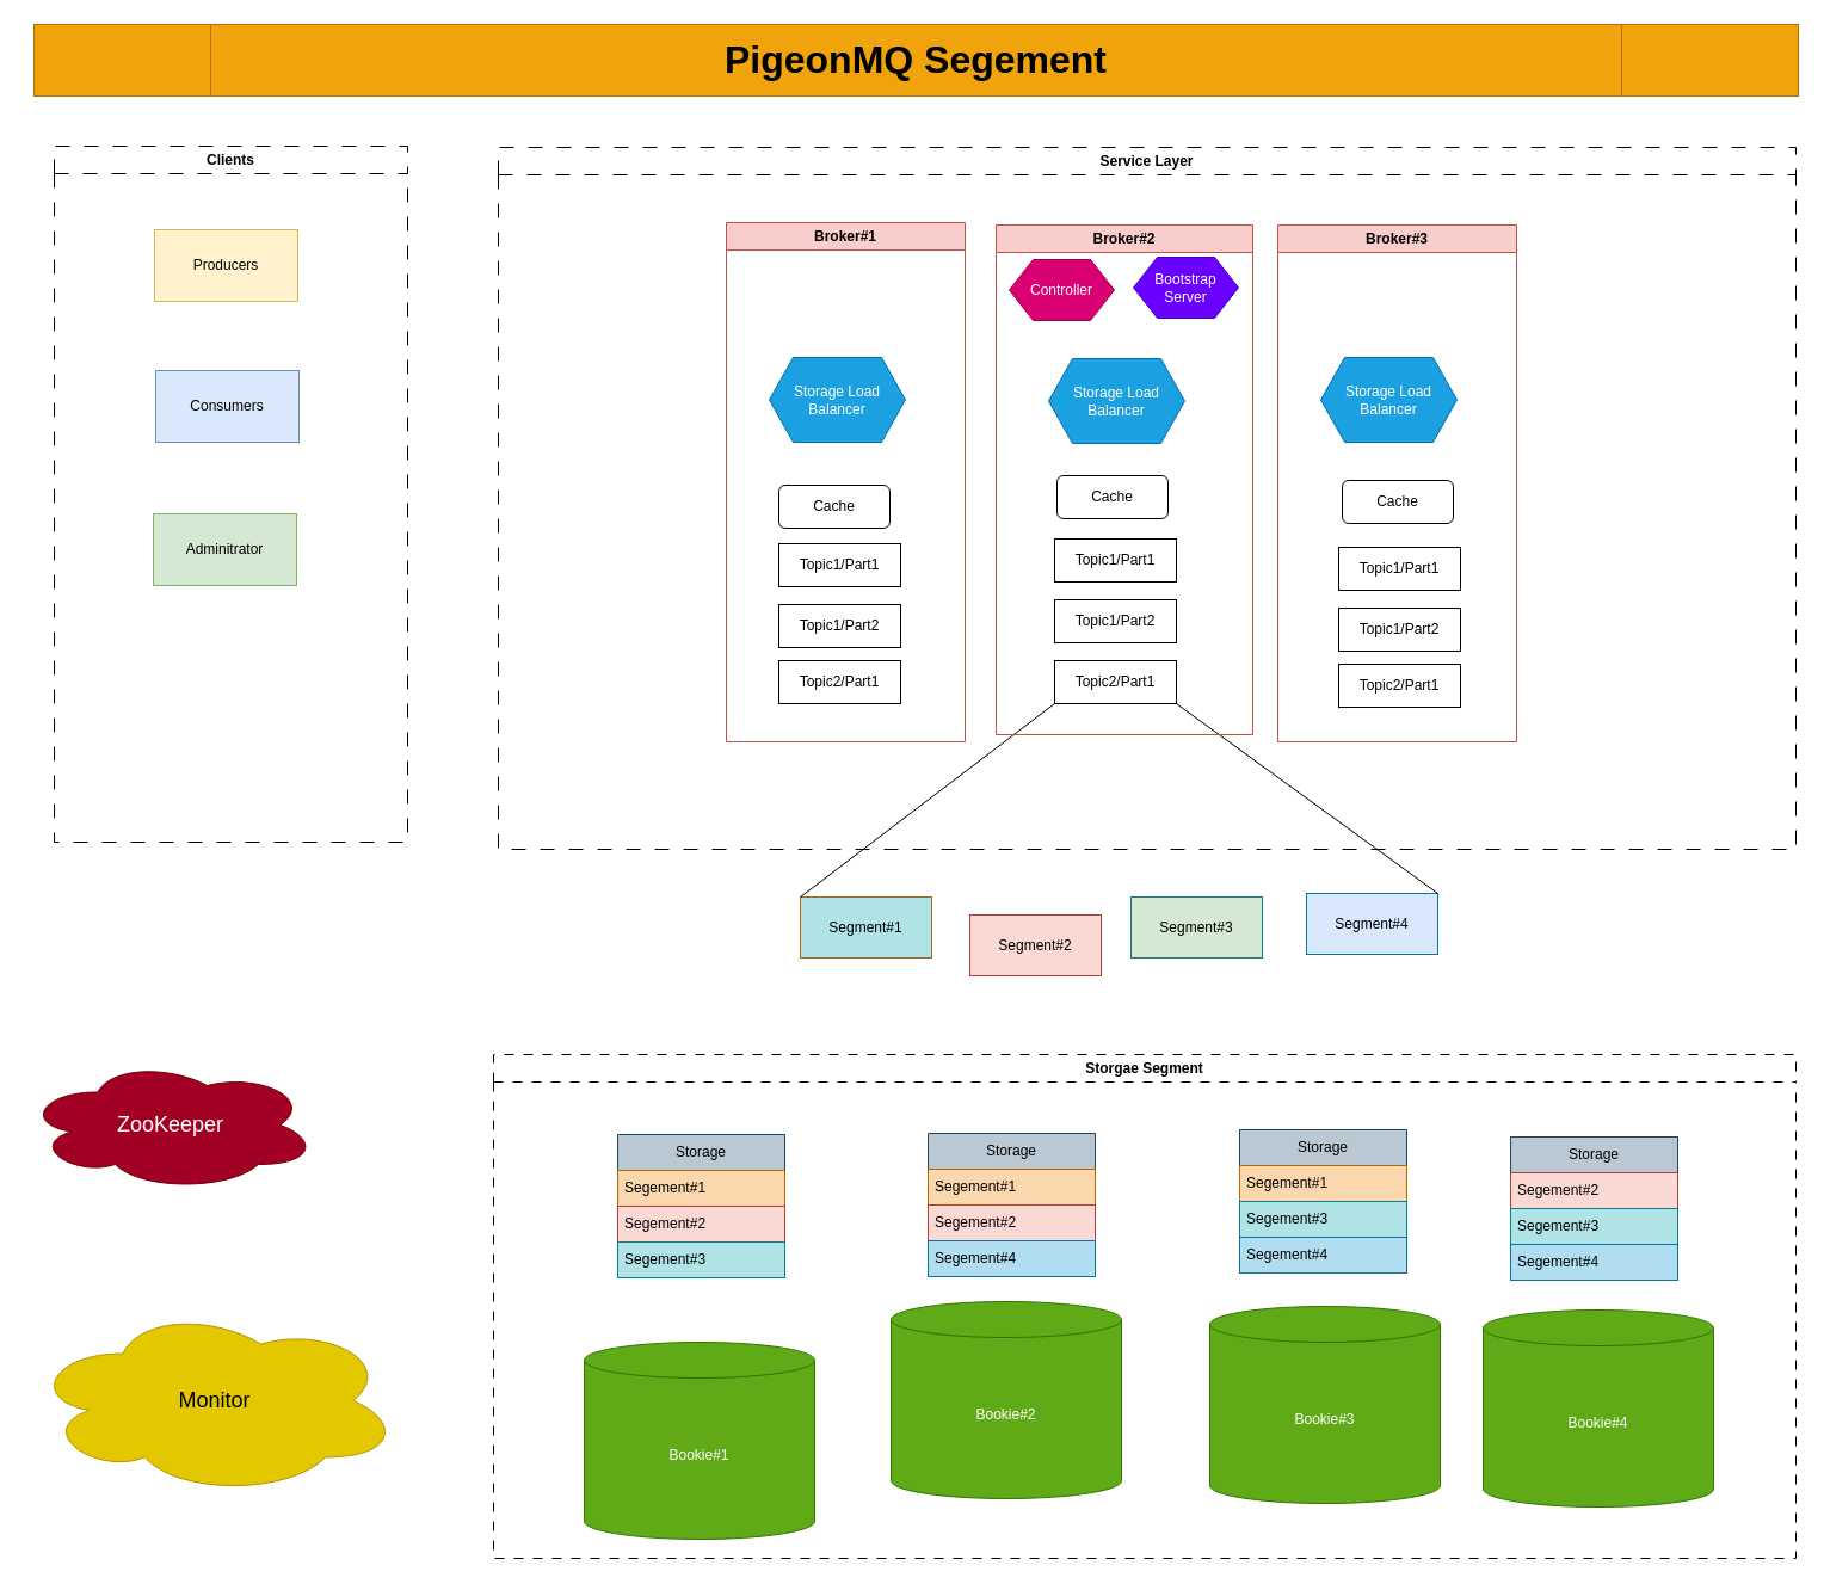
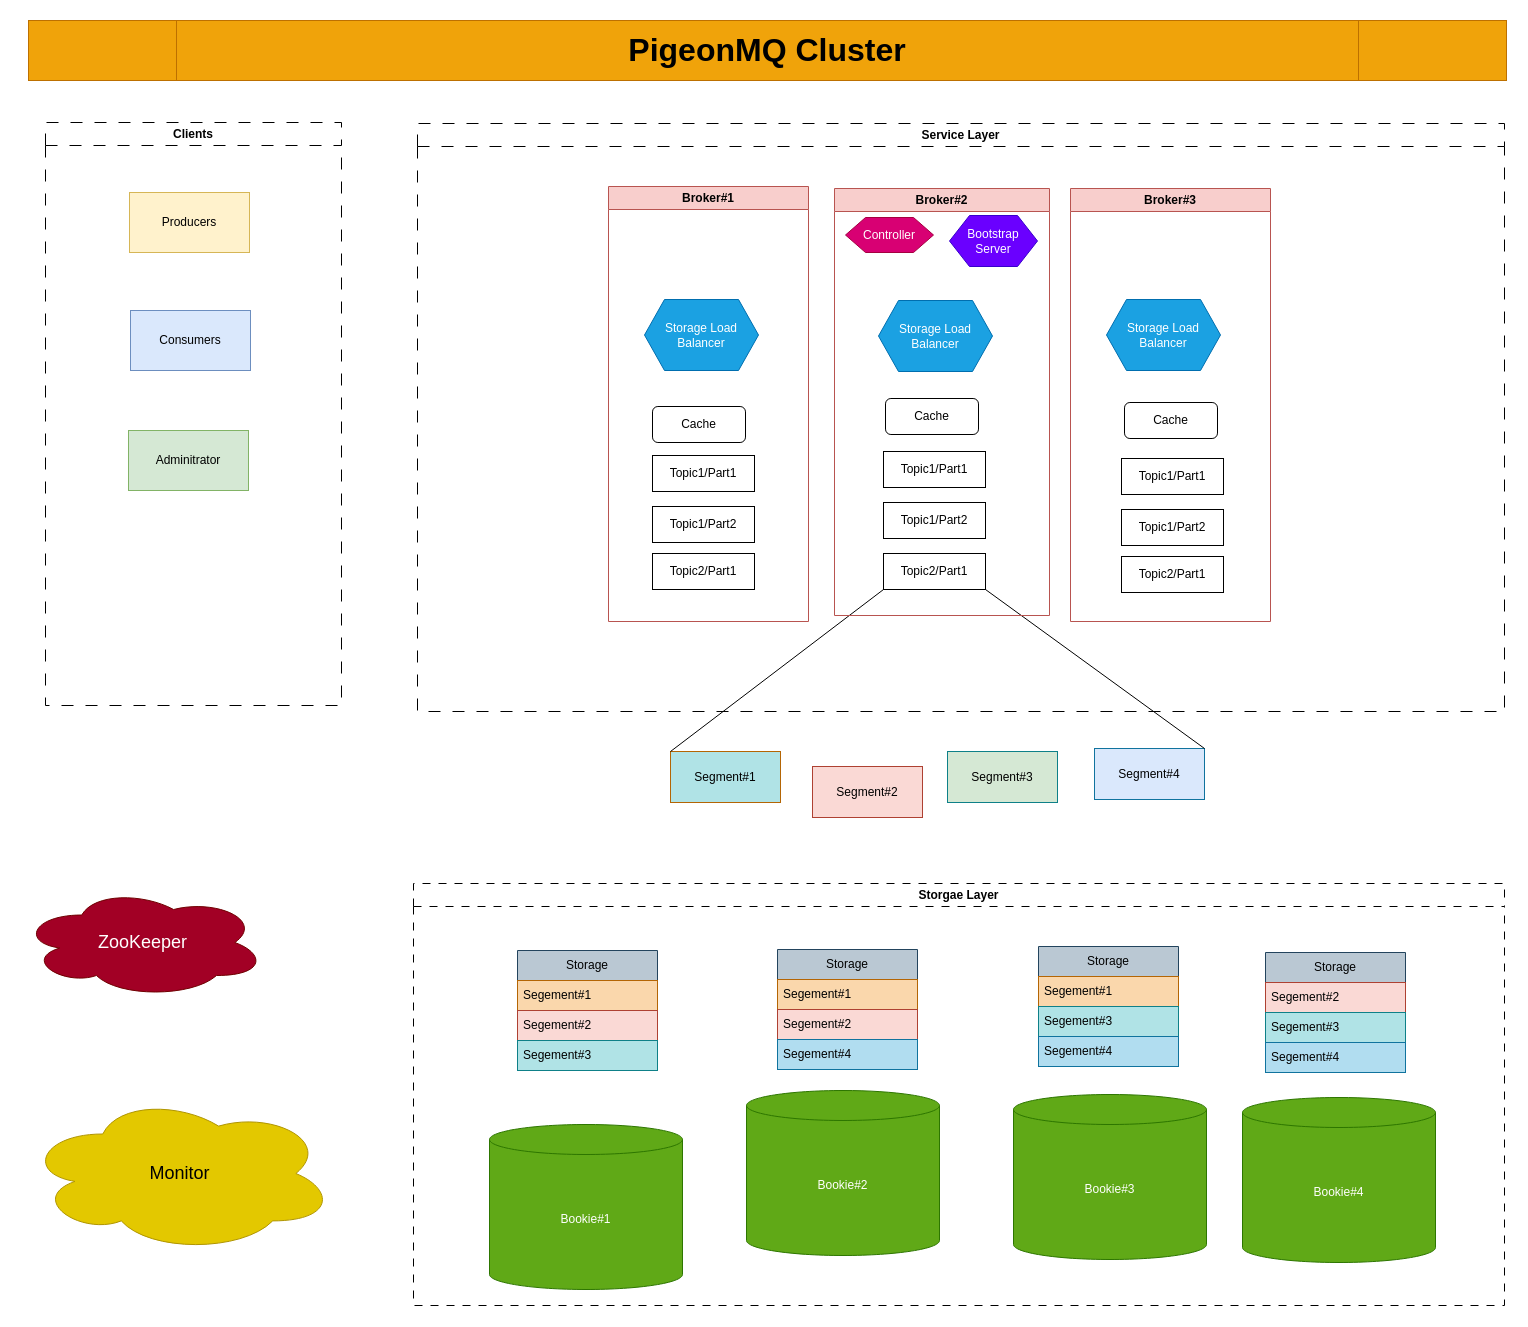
  <mxCell id="0" />
  <mxCell id="1" parent="0" />
- <mxCell id="2" value="&lt;font style=&quot;font-size: 32px;&quot;&gt;PigeonMQ Segement&lt;/font&gt;" style="shape=process;whiteSpace=wrap;html=1;backgroundOutline=1;fillColor=#f0a30a;fontColor=#000000;strokeColor=#BD7000;fontSize=32;fontStyle=1" parent="1" vertex="1"><mxGeometry x="28" y="20" width="1478" height="60" as="geometry" /></mxCell>
+ <mxCell id="2" value="&lt;font style=&quot;font-size: 32px;&quot;&gt;PigeonMQ Cluster&lt;/font&gt;" style="shape=process;whiteSpace=wrap;html=1;backgroundOutline=1;fillColor=#f0a30a;fontColor=#000000;strokeColor=#BD7000;fontSize=32;fontStyle=1" parent="1" vertex="1"><mxGeometry x="28" y="20" width="1478" height="60" as="geometry" /></mxCell>
  <mxCell id="3" value="Segment#1" style="rounded=0;whiteSpace=wrap;html=1;fillColor=#b0e3e6;strokeColor=#b46504;" parent="1" vertex="1"><mxGeometry x="670" y="751" width="110" height="51" as="geometry" /></mxCell>
  <mxCell id="4" value="ZooKeeper" style="ellipse;shape=cloud;whiteSpace=wrap;html=1;fillColor=#a20025;fontColor=#ffffff;strokeColor=#6F0000;fontSize=18;" parent="1" vertex="1"><mxGeometry x="20" y="887" width="245" height="110" as="geometry" /></mxCell>
  <mxCell id="5" value="Segment#2" style="rounded=0;whiteSpace=wrap;html=1;fillColor=#fad9d5;strokeColor=#ae4132;" parent="1" vertex="1"><mxGeometry x="812" y="766" width="110" height="51" as="geometry" /></mxCell>
  <mxCell id="6" value="Segment#3" style="rounded=0;whiteSpace=wrap;html=1;fillColor=#d5e8d4;strokeColor=#0e8088;" parent="1" vertex="1"><mxGeometry x="947" y="751" width="110" height="51" as="geometry" /></mxCell>
  <mxCell id="7" value="Segment#4" style="rounded=0;whiteSpace=wrap;html=1;fillColor=#dae8fc;strokeColor=#10739e;" parent="1" vertex="1"><mxGeometry x="1094" y="748" width="110" height="51" as="geometry" /></mxCell>
  <mxCell id="8" value="" style="endArrow=none;html=1;rounded=0;entryX=0;entryY=1;entryDx=0;entryDy=0;exitX=0;exitY=0;exitDx=0;exitDy=0;" parent="1" source="3" target="30" edge="1"><mxGeometry width="50" height="50" relative="1" as="geometry"><mxPoint x="740" y="673" as="sourcePoint" /><mxPoint x="790" y="623" as="targetPoint" /></mxGeometry></mxCell>
  <mxCell id="9" value="" style="endArrow=none;html=1;rounded=0;entryX=1;entryY=0;entryDx=0;entryDy=0;exitX=1;exitY=1;exitDx=0;exitDy=0;" parent="1" source="30" target="7" edge="1"><mxGeometry width="50" height="50" relative="1" as="geometry"><mxPoint x="636" y="496" as="sourcePoint" /><mxPoint x="844" y="695.711" as="targetPoint" /></mxGeometry></mxCell>
  <mxCell id="10" value="Clients" style="swimlane;whiteSpace=wrap;html=1;dashed=1;dashPattern=12 12;" parent="1" vertex="1"><mxGeometry x="45" y="122" width="296" height="583" as="geometry" /></mxCell>
  <mxCell id="11" value="Producers" style="rounded=0;whiteSpace=wrap;html=1;fillColor=#fff2cc;strokeColor=#d6b656;" parent="10" vertex="1"><mxGeometry x="84" y="70" width="120" height="60" as="geometry" /></mxCell>
  <mxCell id="12" value="Consumers" style="rounded=0;whiteSpace=wrap;html=1;fillColor=#dae8fc;strokeColor=#6c8ebf;" parent="10" vertex="1"><mxGeometry x="85" y="188" width="120" height="60" as="geometry" /></mxCell>
  <mxCell id="13" value="Adminitrator" style="rounded=0;whiteSpace=wrap;html=1;fillColor=#d5e8d4;strokeColor=#82b366;" parent="10" vertex="1"><mxGeometry x="83" y="308" width="120" height="60" as="geometry" /></mxCell>
  <mxCell id="14" value="Service Layer" style="swimlane;whiteSpace=wrap;html=1;dashed=1;dashPattern=12 12;" parent="1" vertex="1"><mxGeometry x="417" y="123" width="1087" height="588" as="geometry" /></mxCell>
  <mxCell id="15" value="Broker#1" style="swimlane;whiteSpace=wrap;html=1;fillColor=#f8cecc;strokeColor=#b85450;" parent="14" vertex="1"><mxGeometry x="191" y="63" width="200" height="435" as="geometry" /></mxCell>
  <mxCell id="16" value="Topic1/Part2" style="rounded=0;whiteSpace=wrap;html=1;" parent="15" vertex="1"><mxGeometry x="44" y="320" width="102" height="36" as="geometry" /></mxCell>
  <mxCell id="17" value="Topic1/Part1" style="rounded=0;whiteSpace=wrap;html=1;" parent="15" vertex="1"><mxGeometry x="44" y="269" width="102" height="36" as="geometry" /></mxCell>
  <mxCell id="18" value="Topic2/Part1" style="rounded=0;whiteSpace=wrap;html=1;" parent="15" vertex="1"><mxGeometry x="44" y="367" width="102" height="36" as="geometry" /></mxCell>
  <mxCell id="19" value="Cache" style="rounded=1;whiteSpace=wrap;html=1;" parent="15" vertex="1"><mxGeometry x="44" y="220" width="93" height="36" as="geometry" /></mxCell>
  <mxCell id="20" value="Storage Load Balancer" style="shape=hexagon;perimeter=hexagonPerimeter2;whiteSpace=wrap;html=1;fixedSize=1;fillColor=#1ba1e2;fontColor=#ffffff;strokeColor=#006EAF;" parent="15" vertex="1"><mxGeometry x="36" y="113" width="114" height="71" as="geometry" /></mxCell>
  <mxCell id="21" value="Broker#3" style="swimlane;whiteSpace=wrap;html=1;fillColor=#f8cecc;strokeColor=#b85450;" parent="14" vertex="1"><mxGeometry x="653" y="65" width="200" height="433" as="geometry" /></mxCell>
  <mxCell id="22" value="Topic1/Part2" style="rounded=0;whiteSpace=wrap;html=1;" parent="21" vertex="1"><mxGeometry x="51" y="321" width="102" height="36" as="geometry" /></mxCell>
  <mxCell id="23" value="Topic1/Part1" style="rounded=0;whiteSpace=wrap;html=1;" parent="21" vertex="1"><mxGeometry x="51" y="270" width="102" height="36" as="geometry" /></mxCell>
  <mxCell id="24" value="Topic2/Part1" style="rounded=0;whiteSpace=wrap;html=1;" parent="21" vertex="1"><mxGeometry x="51" y="368" width="102" height="36" as="geometry" /></mxCell>
  <mxCell id="25" value="Cache" style="rounded=1;whiteSpace=wrap;html=1;" parent="21" vertex="1"><mxGeometry x="54" y="214" width="93" height="36" as="geometry" /></mxCell>
  <mxCell id="26" value="Storage Load Balancer" style="shape=hexagon;perimeter=hexagonPerimeter2;whiteSpace=wrap;html=1;fixedSize=1;fillColor=#1ba1e2;fontColor=#ffffff;strokeColor=#006EAF;" parent="21" vertex="1"><mxGeometry x="36" y="111" width="114" height="71" as="geometry" /></mxCell>
  <mxCell id="27" value="Broker#2" style="swimlane;whiteSpace=wrap;html=1;fillColor=#f8cecc;strokeColor=#b85450;" parent="14" vertex="1"><mxGeometry x="417" y="65" width="215" height="427" as="geometry" /></mxCell>
  <mxCell id="28" value="Topic1/Part2" style="rounded=0;whiteSpace=wrap;html=1;" parent="27" vertex="1"><mxGeometry x="49" y="314" width="102" height="36" as="geometry" /></mxCell>
  <mxCell id="29" value="Topic1/Part1" style="rounded=0;whiteSpace=wrap;html=1;" parent="27" vertex="1"><mxGeometry x="49" y="263" width="102" height="36" as="geometry" /></mxCell>
  <mxCell id="30" value="Topic2/Part1" style="rounded=0;whiteSpace=wrap;html=1;" parent="27" vertex="1"><mxGeometry x="49" y="365" width="102" height="36" as="geometry" /></mxCell>
  <mxCell id="31" value="Cache" style="rounded=1;whiteSpace=wrap;html=1;" parent="27" vertex="1"><mxGeometry x="51" y="210" width="93" height="36" as="geometry" /></mxCell>
- <mxCell id="32" value="Controller" style="shape=hexagon;perimeter=hexagonPerimeter2;whiteSpace=wrap;html=1;fixedSize=1;fillColor=#d80073;fontColor=#ffffff;strokeColor=#A50040;" parent="27" vertex="1"><mxGeometry x="11" y="29" width="88" height="51" as="geometry" /></mxCell>
+ <mxCell id="32" value="Controller" style="shape=hexagon;perimeter=hexagonPerimeter2;whiteSpace=wrap;html=1;fixedSize=1;fillColor=#d80073;fontColor=#ffffff;strokeColor=#A50040;" parent="27" vertex="1"><mxGeometry x="11" y="29" width="88" height="35" as="geometry" /></mxCell>
  <mxCell id="33" value="Bootstrap Server" style="shape=hexagon;perimeter=hexagonPerimeter2;whiteSpace=wrap;html=1;fixedSize=1;fillColor=#6a00ff;fontColor=#ffffff;strokeColor=#3700CC;" parent="27" vertex="1"><mxGeometry x="115" y="27" width="88" height="51" as="geometry" /></mxCell>
  <mxCell id="34" value="Storage Load Balancer" style="shape=hexagon;perimeter=hexagonPerimeter2;whiteSpace=wrap;html=1;fixedSize=1;fillColor=#1ba1e2;fontColor=#ffffff;strokeColor=#006EAF;" parent="27" vertex="1"><mxGeometry x="44" y="112" width="114" height="71" as="geometry" /></mxCell>
- <mxCell id="35" value="Storgae Segment" style="swimlane;whiteSpace=wrap;html=1;dashed=1;dashPattern=8 8;" parent="1" vertex="1"><mxGeometry x="413" y="883" width="1091" height="422" as="geometry" /></mxCell>
+ <mxCell id="35" value="Storgae Layer" style="swimlane;whiteSpace=wrap;html=1;dashed=1;dashPattern=8 8;" parent="1" vertex="1"><mxGeometry x="413" y="883" width="1091" height="422" as="geometry" /></mxCell>
  <mxCell id="36" value="Bookie#1" style="shape=cylinder3;whiteSpace=wrap;html=1;boundedLbl=1;backgroundOutline=1;size=15;fillColor=#60a917;fontColor=#ffffff;strokeColor=#2D7600;" parent="35" vertex="1"><mxGeometry x="76" y="241" width="193" height="165" as="geometry" /></mxCell>
  <mxCell id="37" value="Bookie#2" style="shape=cylinder3;whiteSpace=wrap;html=1;boundedLbl=1;backgroundOutline=1;size=15;fillColor=#60a917;fontColor=#ffffff;strokeColor=#2D7600;" parent="35" vertex="1"><mxGeometry x="333" y="207" width="193" height="165" as="geometry" /></mxCell>
  <mxCell id="38" value="Bookie#3" style="shape=cylinder3;whiteSpace=wrap;html=1;boundedLbl=1;backgroundOutline=1;size=15;fillColor=#60a917;fontColor=#ffffff;strokeColor=#2D7600;" parent="35" vertex="1"><mxGeometry x="600" y="211" width="193" height="165" as="geometry" /></mxCell>
  <mxCell id="39" value="Bookie#4" style="shape=cylinder3;whiteSpace=wrap;html=1;boundedLbl=1;backgroundOutline=1;size=15;fillColor=#60a917;fontColor=#ffffff;strokeColor=#2D7600;" parent="35" vertex="1"><mxGeometry x="829" y="214" width="193" height="165" as="geometry" /></mxCell>
  <mxCell id="40" value="Storage" style="swimlane;fontStyle=0;childLayout=stackLayout;horizontal=1;startSize=30;horizontalStack=0;resizeParent=1;resizeParentMax=0;resizeLast=0;collapsible=1;marginBottom=0;whiteSpace=wrap;html=1;fillColor=#bac8d3;strokeColor=#23445d;" parent="35" vertex="1"><mxGeometry x="104" y="67" width="140" height="120" as="geometry"><mxRectangle x="-318" y="594" width="54" height="30" as="alternateBounds" /></mxGeometry></mxCell>
  <mxCell id="41" value="Segement#1" style="text;strokeColor=#b46504;fillColor=#fad7ac;align=left;verticalAlign=middle;spacingLeft=4;spacingRight=4;overflow=hidden;points=[[0,0.5],[1,0.5]];portConstraint=eastwest;rotatable=0;whiteSpace=wrap;html=1;" parent="40" vertex="1"><mxGeometry y="30" width="140" height="30" as="geometry" /></mxCell>
  <mxCell id="42" value="Segement#2" style="text;strokeColor=#ae4132;fillColor=#fad9d5;align=left;verticalAlign=middle;spacingLeft=4;spacingRight=4;overflow=hidden;points=[[0,0.5],[1,0.5]];portConstraint=eastwest;rotatable=0;whiteSpace=wrap;html=1;" parent="40" vertex="1"><mxGeometry y="60" width="140" height="30" as="geometry" /></mxCell>
  <mxCell id="43" value="Segement#3" style="text;strokeColor=#0e8088;fillColor=#b0e3e6;align=left;verticalAlign=middle;spacingLeft=4;spacingRight=4;overflow=hidden;points=[[0,0.5],[1,0.5]];portConstraint=eastwest;rotatable=0;whiteSpace=wrap;html=1;" parent="40" vertex="1"><mxGeometry y="90" width="140" height="30" as="geometry" /></mxCell>
  <mxCell id="44" value="Storage" style="swimlane;fontStyle=0;childLayout=stackLayout;horizontal=1;startSize=30;horizontalStack=0;resizeParent=1;resizeParentMax=0;resizeLast=0;collapsible=1;marginBottom=0;whiteSpace=wrap;html=1;fillColor=#bac8d3;strokeColor=#23445d;" parent="35" vertex="1"><mxGeometry x="364" y="66" width="140" height="120" as="geometry"><mxRectangle x="-318" y="594" width="54" height="30" as="alternateBounds" /></mxGeometry></mxCell>
  <mxCell id="45" value="Segement#1" style="text;strokeColor=#b46504;fillColor=#fad7ac;align=left;verticalAlign=middle;spacingLeft=4;spacingRight=4;overflow=hidden;points=[[0,0.5],[1,0.5]];portConstraint=eastwest;rotatable=0;whiteSpace=wrap;html=1;" parent="44" vertex="1"><mxGeometry y="30" width="140" height="30" as="geometry" /></mxCell>
  <mxCell id="46" value="Segement#2" style="text;strokeColor=#ae4132;fillColor=#fad9d5;align=left;verticalAlign=middle;spacingLeft=4;spacingRight=4;overflow=hidden;points=[[0,0.5],[1,0.5]];portConstraint=eastwest;rotatable=0;whiteSpace=wrap;html=1;" parent="44" vertex="1"><mxGeometry y="60" width="140" height="30" as="geometry" /></mxCell>
  <mxCell id="47" value="Segement#4" style="text;strokeColor=#10739e;fillColor=#b1ddf0;align=left;verticalAlign=middle;spacingLeft=4;spacingRight=4;overflow=hidden;points=[[0,0.5],[1,0.5]];portConstraint=eastwest;rotatable=0;whiteSpace=wrap;html=1;" parent="44" vertex="1"><mxGeometry y="90" width="140" height="30" as="geometry" /></mxCell>
  <mxCell id="48" value="Storage" style="swimlane;fontStyle=0;childLayout=stackLayout;horizontal=1;startSize=30;horizontalStack=0;resizeParent=1;resizeParentMax=0;resizeLast=0;collapsible=1;marginBottom=0;whiteSpace=wrap;html=1;fillColor=#bac8d3;strokeColor=#23445d;" parent="35" vertex="1"><mxGeometry x="625" y="63" width="140" height="120" as="geometry"><mxRectangle x="-318" y="594" width="54" height="30" as="alternateBounds" /></mxGeometry></mxCell>
  <mxCell id="49" value="Segement#1" style="text;strokeColor=#b46504;fillColor=#fad7ac;align=left;verticalAlign=middle;spacingLeft=4;spacingRight=4;overflow=hidden;points=[[0,0.5],[1,0.5]];portConstraint=eastwest;rotatable=0;whiteSpace=wrap;html=1;" parent="48" vertex="1"><mxGeometry y="30" width="140" height="30" as="geometry" /></mxCell>
  <mxCell id="50" value="Segement#3" style="text;strokeColor=#0e8088;fillColor=#b0e3e6;align=left;verticalAlign=middle;spacingLeft=4;spacingRight=4;overflow=hidden;points=[[0,0.5],[1,0.5]];portConstraint=eastwest;rotatable=0;whiteSpace=wrap;html=1;" parent="48" vertex="1"><mxGeometry y="60" width="140" height="30" as="geometry" /></mxCell>
  <mxCell id="51" value="Segement#4" style="text;strokeColor=#10739e;fillColor=#b1ddf0;align=left;verticalAlign=middle;spacingLeft=4;spacingRight=4;overflow=hidden;points=[[0,0.5],[1,0.5]];portConstraint=eastwest;rotatable=0;whiteSpace=wrap;html=1;" parent="48" vertex="1"><mxGeometry y="90" width="140" height="30" as="geometry" /></mxCell>
  <mxCell id="52" value="Storage" style="swimlane;fontStyle=0;childLayout=stackLayout;horizontal=1;startSize=30;horizontalStack=0;resizeParent=1;resizeParentMax=0;resizeLast=0;collapsible=1;marginBottom=0;whiteSpace=wrap;html=1;fillColor=#bac8d3;strokeColor=#23445d;" parent="35" vertex="1"><mxGeometry x="852" y="69" width="140" height="120" as="geometry"><mxRectangle x="-318" y="594" width="54" height="30" as="alternateBounds" /></mxGeometry></mxCell>
  <mxCell id="53" value="Segement#2" style="text;strokeColor=#ae4132;fillColor=#fad9d5;align=left;verticalAlign=middle;spacingLeft=4;spacingRight=4;overflow=hidden;points=[[0,0.5],[1,0.5]];portConstraint=eastwest;rotatable=0;whiteSpace=wrap;html=1;" parent="52" vertex="1"><mxGeometry y="30" width="140" height="30" as="geometry" /></mxCell>
  <mxCell id="54" value="Segement#3" style="text;strokeColor=#0e8088;fillColor=#b0e3e6;align=left;verticalAlign=middle;spacingLeft=4;spacingRight=4;overflow=hidden;points=[[0,0.5],[1,0.5]];portConstraint=eastwest;rotatable=0;whiteSpace=wrap;html=1;" parent="52" vertex="1"><mxGeometry y="60" width="140" height="30" as="geometry" /></mxCell>
  <mxCell id="55" value="Segement#4" style="text;strokeColor=#10739e;fillColor=#b1ddf0;align=left;verticalAlign=middle;spacingLeft=4;spacingRight=4;overflow=hidden;points=[[0,0.5],[1,0.5]];portConstraint=eastwest;rotatable=0;whiteSpace=wrap;html=1;" parent="52" vertex="1"><mxGeometry y="90" width="140" height="30" as="geometry" /></mxCell>
  <mxCell id="56" value="Monitor" style="ellipse;shape=cloud;whiteSpace=wrap;html=1;fillColor=#e3c800;fontColor=#000000;strokeColor=#B09500;fontSize=18;" parent="1" vertex="1"><mxGeometry x="25" y="1094" width="309" height="158" as="geometry" /></mxCell>
